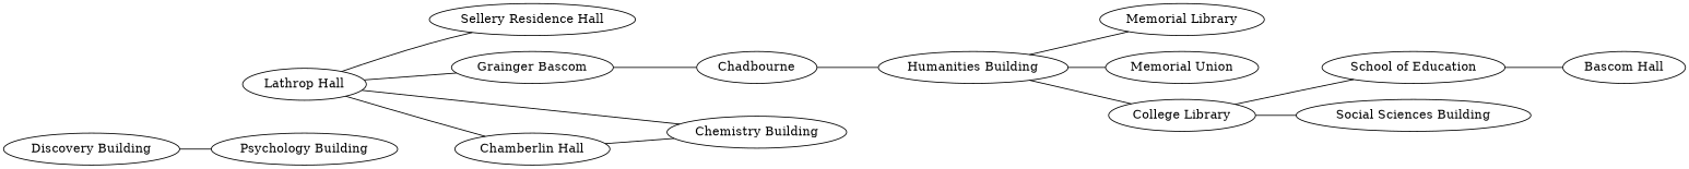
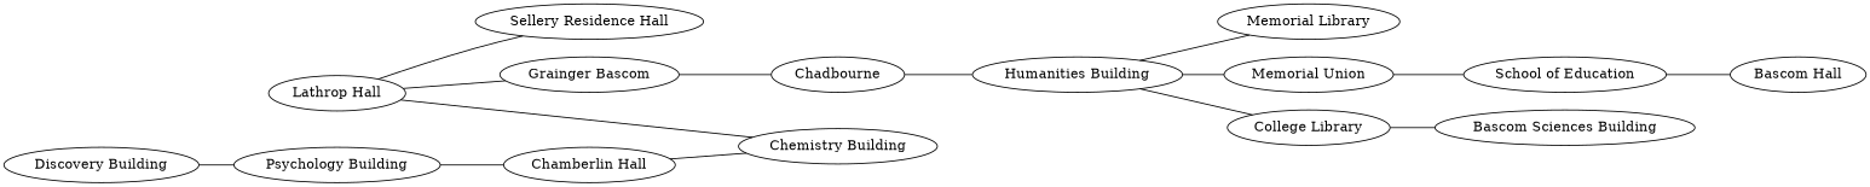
  graph {
    rankdir=LR
    edge [distance=0.1]
    n1 [address="455 N Park St" label="Humanities Building"]
    n2 [address="728 State St" label="Memorial Library"]
    n3 [address="800 Langdon St" label="Memorial Union"]
    n4 [address="600 N Park St" label="College Library"]
    n5 [address="1000 Bascom Mall" label="School of Education"]
-   n6 [address="1180 Observatory Dr" label="Social Sciences Building"]
+   n6 [address="1180 Observatory Dr" label="Bascom Sciences Building"]
    n7 [address="420 N Park St" label=Chadbourne]
    n8 [address="821 W Johnson St" label="Sellery Residence Hall"]
    n9 [address="975 University Ave" label="Grainger Bascom"]
    n10 [address="1050 University Ave" label="Lathrop Hall"]
    n11 [address="W Johnson St" label="Chemistry Building"]
    n12 [address="1150 University Ave" label="Chamberlin Hall"]
    n13 [address="1202 W Johnson St" label="Psychology Building"]
    n14 [address="330 N Orchard St" label="Discovery Building"]
    n15 [address="500 Lincoln Dr" label="Bascom Hall"]
    n1 -- n2
    n1 -- n3
    n1 -- n4
-   n4 -- n5 [distance=0.03]
+   n3 -- n5 [distance=0.03]
    n4 -- n6 [distance=0.05]
    n5 -- n15 [distance=0.2]
    n7 -- n1
    n9 -- n7 [distance=0.04]
    n10 -- n8
    n10 -- n9 [distance=0.06]
    n11 -- n10 [distance=0.08]
    n12 -- n11 [distance=0.03]
-   n10 -- n12 [distance=0.03]
+   n13 -- n12 [distance=0.03]
    n14 -- n13
  }
